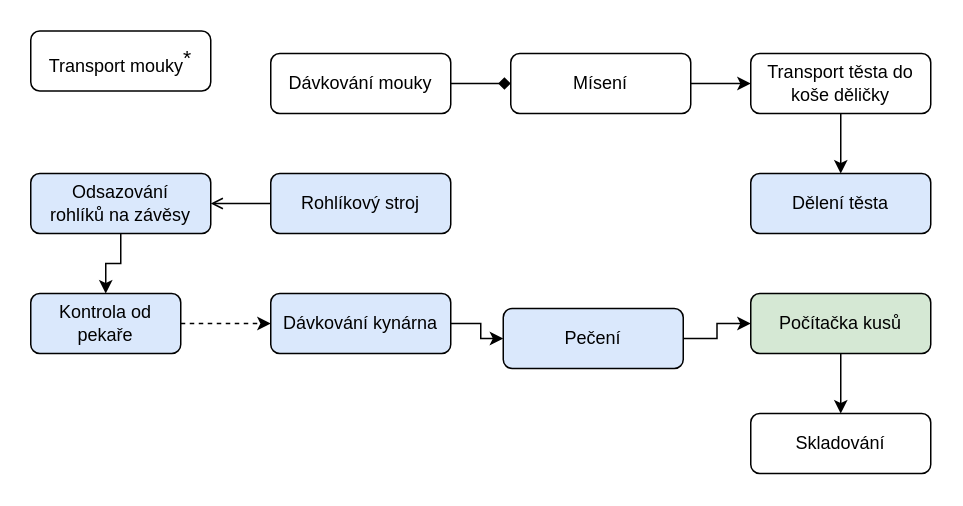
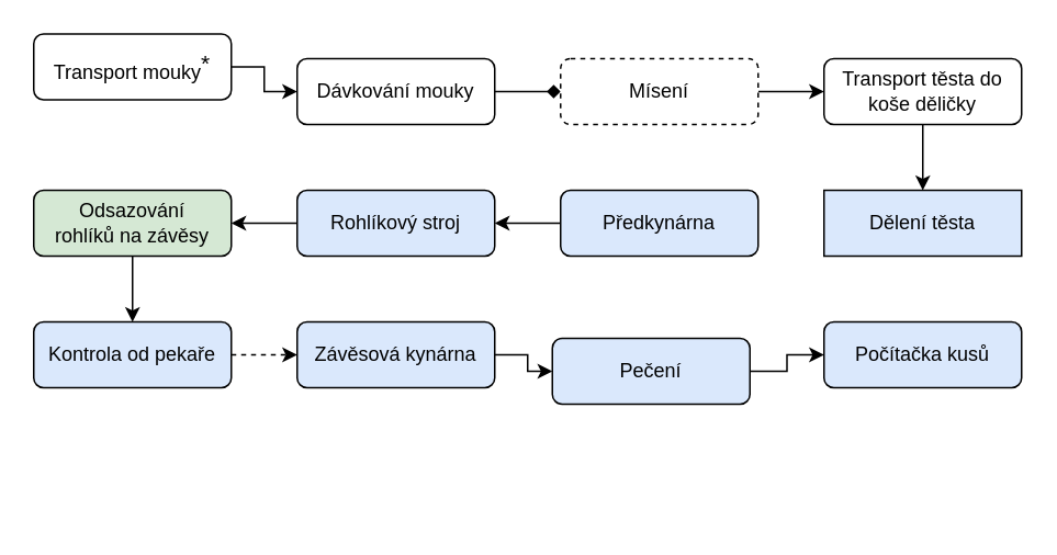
  <mxCell id="0" />
  <mxCell id="1" parent="0" />
+ <mxCell id="2" value="" style="edgeStyle=orthogonalEdgeStyle;rounded=0;orthogonalLoop=1;jettySize=auto;html=1;align=center;labelPosition=center;verticalLabelPosition=middle;verticalAlign=middle;" parent="1" source="3" target="5" edge="1"><mxGeometry relative="1" as="geometry" /></mxCell>
  <mxCell id="3" value="Transport mouky&lt;sup style=&quot;&quot;&gt;&lt;font style=&quot;font-size: 14px;&quot;&gt;*&lt;/font&gt;&lt;/sup&gt;" style="rounded=1;whiteSpace=wrap;html=1;fontSize=12;glass=0;strokeWidth=1;shadow=0;align=center;labelPosition=center;verticalLabelPosition=middle;verticalAlign=middle;" parent="1" vertex="1"><mxGeometry x="20" y="20" width="120" height="40" as="geometry" /></mxCell>
  <mxCell id="4" value="" style="edgeStyle=orthogonalEdgeStyle;rounded=0;orthogonalLoop=1;jettySize=auto;html=1;endArrow=diamond;" parent="1" source="5" target="7" edge="1"><mxGeometry relative="1" as="geometry" /></mxCell>
  <mxCell id="5" value="Dávkování mouky" style="rounded=1;whiteSpace=wrap;html=1;fontSize=12;glass=0;strokeWidth=1;shadow=0;align=center;labelPosition=center;verticalLabelPosition=middle;verticalAlign=middle;" parent="1" vertex="1"><mxGeometry x="180" y="35" width="120" height="40" as="geometry" /></mxCell>
  <mxCell id="6" value="" style="edgeStyle=orthogonalEdgeStyle;rounded=0;orthogonalLoop=1;jettySize=auto;html=1;" parent="1" source="7" target="9" edge="1"><mxGeometry relative="1" as="geometry" /></mxCell>
- <mxCell id="7" value="Mísení" style="rounded=1;whiteSpace=wrap;html=1;fontSize=12;glass=0;strokeWidth=1;shadow=0;align=center;labelPosition=center;verticalLabelPosition=middle;verticalAlign=middle;" parent="1" vertex="1"><mxGeometry x="340" y="35" width="120" height="40" as="geometry" /></mxCell>
+ <mxCell id="7" value="Mísení" style="rounded=1;whiteSpace=wrap;html=1;fontSize=12;glass=0;strokeWidth=1;shadow=0;align=center;labelPosition=center;verticalLabelPosition=middle;verticalAlign=middle;dashed=1;" parent="1" vertex="1"><mxGeometry x="340" y="35" width="120" height="40" as="geometry" /></mxCell>
  <mxCell id="8" value="" style="edgeStyle=orthogonalEdgeStyle;rounded=0;orthogonalLoop=1;jettySize=auto;html=1;" parent="1" source="9" target="10" edge="1"><mxGeometry relative="1" as="geometry" /></mxCell>
  <mxCell id="9" value="Transport těsta&amp;nbsp;do koše děličky" style="rounded=1;whiteSpace=wrap;html=1;fontSize=12;glass=0;strokeWidth=1;shadow=0;align=center;labelPosition=center;verticalLabelPosition=middle;verticalAlign=middle;" parent="1" vertex="1"><mxGeometry x="500" y="35" width="120" height="40" as="geometry" /></mxCell>
- <mxCell id="10" value="Dělení těsta" style="rounded=1;whiteSpace=wrap;html=1;fontSize=12;glass=0;strokeWidth=1;shadow=0;align=center;labelPosition=center;verticalLabelPosition=middle;verticalAlign=middle;fillColor=#dae8fc;strokeColor=#000000;" parent="1" vertex="1"><mxGeometry x="500" y="115" width="120" height="40" as="geometry" /></mxCell>
- <mxCell id="13" value="" style="edgeStyle=orthogonalEdgeStyle;rounded=0;orthogonalLoop=1;jettySize=auto;html=1;endArrow=open;" parent="1" source="14" target="16" edge="1"><mxGeometry relative="1" as="geometry" /></mxCell>
+ <mxCell id="10" value="Dělení těsta" style="whiteSpace=wrap;html=1;fontSize=12;glass=0;strokeWidth=1;shadow=0;align=center;labelPosition=center;verticalLabelPosition=middle;verticalAlign=middle;fillColor=#dae8fc;strokeColor=#000000;rounded=0;" parent="1" vertex="1"><mxGeometry x="500" y="115" width="120" height="40" as="geometry" /></mxCell>
+ <mxCell id="11" value="" style="edgeStyle=orthogonalEdgeStyle;rounded=0;orthogonalLoop=1;jettySize=auto;html=1;" parent="1" source="12" target="14" edge="1"><mxGeometry relative="1" as="geometry" /></mxCell>
+ <mxCell id="12" value="Předkynárna" style="rounded=1;whiteSpace=wrap;html=1;fontSize=12;glass=0;strokeWidth=1;shadow=0;align=center;labelPosition=center;verticalLabelPosition=middle;verticalAlign=middle;fillColor=#dae8fc;strokeColor=#000000;" parent="1" vertex="1"><mxGeometry x="340" y="115" width="120" height="40" as="geometry" /></mxCell>
+ <mxCell id="13" value="" style="edgeStyle=orthogonalEdgeStyle;rounded=0;orthogonalLoop=1;jettySize=auto;html=1;" parent="1" source="14" target="16" edge="1"><mxGeometry relative="1" as="geometry" /></mxCell>
  <mxCell id="14" value="Rohlíkový stroj&lt;br/&gt;" style="rounded=1;whiteSpace=wrap;html=1;fontSize=12;glass=0;strokeWidth=1;shadow=0;align=center;labelPosition=center;verticalLabelPosition=middle;verticalAlign=middle;fillColor=#dae8fc;strokeColor=#000000;" parent="1" vertex="1"><mxGeometry x="180" y="115" width="120" height="40" as="geometry" /></mxCell>
  <mxCell id="15" value="" style="edgeStyle=orthogonalEdgeStyle;rounded=0;orthogonalLoop=1;jettySize=auto;html=1;" parent="1" source="16" target="18" edge="1"><mxGeometry relative="1" as="geometry" /></mxCell>
- <mxCell id="16" value="Odsazování&lt;br/&gt;rohlíků na&amp;nbsp;závěsy" style="rounded=1;whiteSpace=wrap;html=1;fontSize=12;glass=0;strokeWidth=1;shadow=0;align=center;labelPosition=center;verticalLabelPosition=middle;verticalAlign=middle;fillColor=#dae8fc;strokeColor=#000000;" parent="1" vertex="1"><mxGeometry x="20" y="115" width="120" height="40" as="geometry" /></mxCell>
+ <mxCell id="16" value="Odsazování&lt;br/&gt;rohlíků na&amp;nbsp;závěsy" style="rounded=1;whiteSpace=wrap;html=1;fontSize=12;glass=0;strokeWidth=1;shadow=0;align=center;labelPosition=center;verticalLabelPosition=middle;verticalAlign=middle;fillColor=#d5e8d4;strokeColor=#000000;" parent="1" vertex="1"><mxGeometry x="20" y="115" width="120" height="40" as="geometry" /></mxCell>
  <mxCell id="17" value="" style="edgeStyle=orthogonalEdgeStyle;rounded=0;orthogonalLoop=1;jettySize=auto;html=1;dashed=1;" parent="1" source="18" target="20" edge="1"><mxGeometry relative="1" as="geometry" /></mxCell>
- <mxCell id="18" value="Kontrola od pekaře" style="rounded=1;whiteSpace=wrap;html=1;fontSize=12;glass=0;strokeWidth=1;shadow=0;align=center;labelPosition=center;verticalLabelPosition=middle;verticalAlign=middle;fillColor=#dae8fc;strokeColor=#000000;" parent="1" vertex="1"><mxGeometry x="20" y="195" width="100" height="40" as="geometry" /></mxCell>
+ <mxCell id="18" value="Kontrola od pekaře" style="rounded=1;whiteSpace=wrap;html=1;fontSize=12;glass=0;strokeWidth=1;shadow=0;align=center;labelPosition=center;verticalLabelPosition=middle;verticalAlign=middle;fillColor=#dae8fc;strokeColor=#000000;" parent="1" vertex="1"><mxGeometry x="20" y="195" width="120" height="40" as="geometry" /></mxCell>
  <mxCell id="19" value="" style="edgeStyle=orthogonalEdgeStyle;rounded=0;orthogonalLoop=1;jettySize=auto;html=1;" parent="1" source="20" target="22" edge="1"><mxGeometry relative="1" as="geometry" /></mxCell>
- <mxCell id="20" value="Dávkování kynárna" style="rounded=1;whiteSpace=wrap;html=1;fontSize=12;glass=0;strokeWidth=1;shadow=0;align=center;labelPosition=center;verticalLabelPosition=middle;verticalAlign=middle;fillColor=#dae8fc;strokeColor=#000000;" parent="1" vertex="1"><mxGeometry x="180" y="195" width="120" height="40" as="geometry" /></mxCell>
+ <mxCell id="20" value="Závěsová kynárna" style="rounded=1;whiteSpace=wrap;html=1;fontSize=12;glass=0;strokeWidth=1;shadow=0;align=center;labelPosition=center;verticalLabelPosition=middle;verticalAlign=middle;fillColor=#dae8fc;strokeColor=#000000;" parent="1" vertex="1"><mxGeometry x="180" y="195" width="120" height="40" as="geometry" /></mxCell>
  <mxCell id="21" value="" style="edgeStyle=orthogonalEdgeStyle;rounded=0;orthogonalLoop=1;jettySize=auto;html=1;" parent="1" source="22" target="24" edge="1"><mxGeometry relative="1" as="geometry" /></mxCell>
  <mxCell id="22" value="Pečení" style="rounded=1;whiteSpace=wrap;html=1;fontSize=12;glass=0;strokeWidth=1;shadow=0;align=center;labelPosition=center;verticalLabelPosition=middle;verticalAlign=middle;fillColor=#dae8fc;strokeColor=#000000;" parent="1" vertex="1"><mxGeometry x="335" y="205" width="120" height="40" as="geometry" /></mxCell>
- <mxCell id="23" value="" style="edgeStyle=orthogonalEdgeStyle;rounded=0;orthogonalLoop=1;jettySize=auto;html=1;" parent="1" source="24" target="25" edge="1"><mxGeometry relative="1" as="geometry" /></mxCell>
- <mxCell id="24" value="Počítačka&amp;nbsp;kusů" style="rounded=1;whiteSpace=wrap;html=1;fontSize=12;glass=0;strokeWidth=1;shadow=0;align=center;labelPosition=center;verticalLabelPosition=middle;verticalAlign=middle;fillColor=#d5e8d4;strokeColor=#000000;" parent="1" vertex="1"><mxGeometry x="500" y="195" width="120" height="40" as="geometry" /></mxCell>
- <mxCell id="25" value="Skladování" style="rounded=1;whiteSpace=wrap;html=1;fontSize=12;glass=0;strokeWidth=1;shadow=0;align=center;labelPosition=center;verticalLabelPosition=middle;verticalAlign=middle;" parent="1" vertex="1"><mxGeometry x="500" y="275" width="120" height="40" as="geometry" /></mxCell>
+ <mxCell id="24" value="Počítačka&amp;nbsp;kusů" style="rounded=1;whiteSpace=wrap;html=1;fontSize=12;glass=0;strokeWidth=1;shadow=0;align=center;labelPosition=center;verticalLabelPosition=middle;verticalAlign=middle;fillColor=#dae8fc;strokeColor=#000000;" parent="1" vertex="1"><mxGeometry x="500" y="195" width="120" height="40" as="geometry" /></mxCell>
